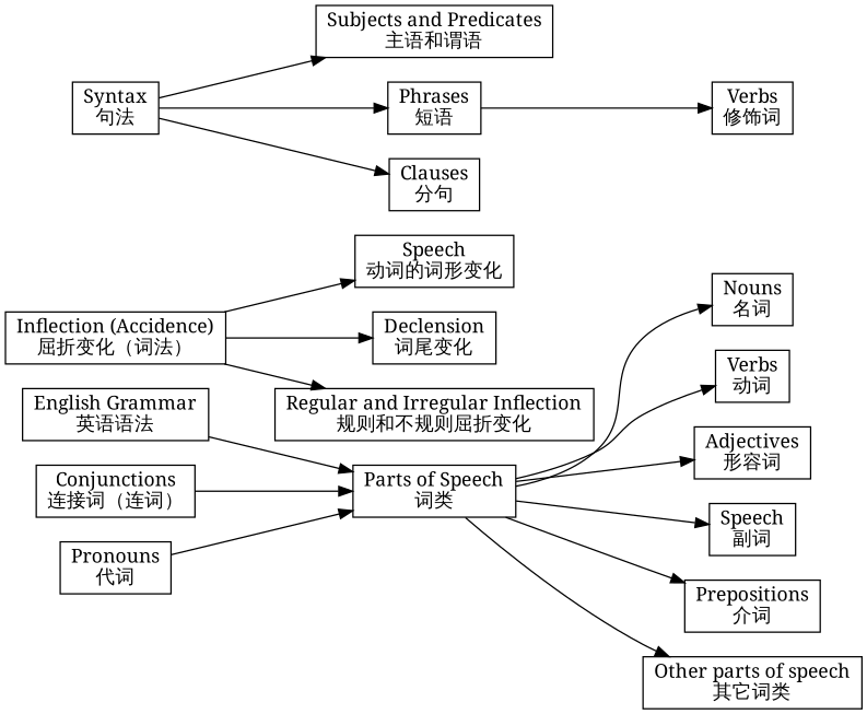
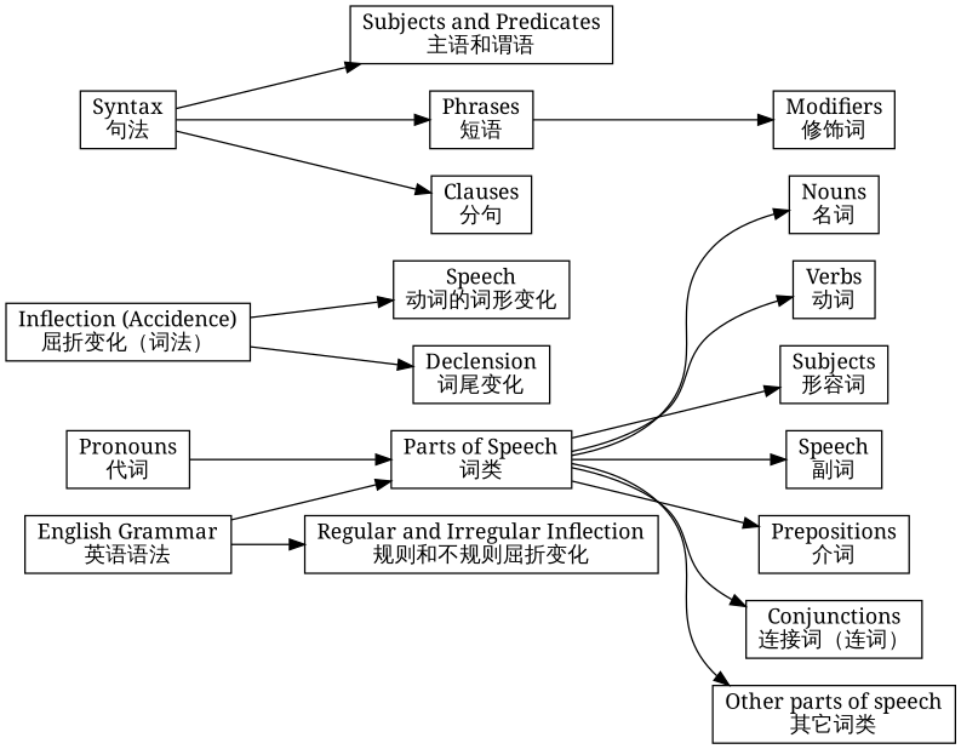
  digraph {
    fontname="Noto Serif"
    rankdir=LR
    node [fontname="Noto Serif" fontsize=14 shape=rect]
    edge [fontname="Noto Serif"]
    n1 [label="English Grammar\n英语语法"]
    n2 [label="Parts of Speech\n词类"]
    n3 [label="Nouns\n名词"]
    n4 [label="Verbs\n动词"]
-   n5 [label="Adjectives\n形容词"]
+   n5 [label="Subjects\n形容词"]
    n6 [label="Speech\n副词"]
    n7 [label="Prepositions\n介词"]
    n8 [label="Conjunctions\n连接词（连词）"]
    n9 [label="Other parts of speech\n其它词类"]
    n10 [label="Inflection (Accidence)\n屈折变化（词法）"]
    n11 [label="Speech\n动词的词形变化"]
    n12 [label="Declension\n词尾变化"]
    n13 [label="Regular and Irregular Inflection\n规则和不规则屈折变化"]
    n14 [label="Syntax\n句法"]
    n15 [label="Subjects and Predicates\n主语和谓语"]
    n16 [label="Phrases\n短语"]
    n17 [label="Clauses\n分句"]
    n18 [label="Pronouns\n代词"]
-   n19 [label="Verbs\n修饰词"]
+   n19 [label="Modifiers\n修饰词"]
    n1 -> n2
    n2 -> n3
    n2 -> n4
    n2 -> n5
    n2 -> n6
    n2 -> n7
-   n8 -> n2
+   n2 -> n8
    n2 -> n9
    n10 -> n11
    n10 -> n12
-   n10 -> n13
+   n1 -> n13
    n14 -> n15
    n14 -> n16
    n14 -> n17
    n16 -> n19
    n18 -> n2
  }
